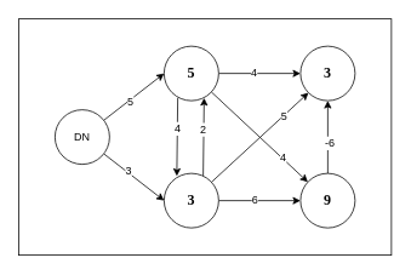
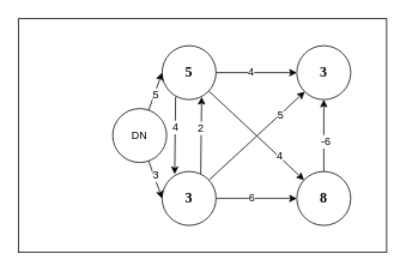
  <mxCell id="0" />
  <mxCell id="1" parent="0" />
  <mxCell id="2" value="" style="rounded=0;whiteSpace=wrap;html=1;" vertex="1" parent="1"><mxGeometry x="20" y="20" width="410" height="260" as="geometry" /></mxCell>
  <mxCell id="3" style="edgeStyle=none;rounded=0;orthogonalLoop=1;jettySize=auto;html=1;entryX=0;entryY=0.5;entryDx=0;entryDy=0;" edge="1" parent="1" source="7" target="15"><mxGeometry relative="1" as="geometry" /></mxCell>
  <mxCell id="4" value="4" style="text;html=1;resizable=0;points=[];align=center;verticalAlign=middle;labelBackgroundColor=#ffffff;" vertex="1" connectable="0" parent="3"><mxGeometry x="-0.161" y="-1" relative="1" as="geometry"><mxPoint y="-3" as="offset" /></mxGeometry></mxCell>
  <mxCell id="5" style="edgeStyle=none;rounded=0;orthogonalLoop=1;jettySize=auto;html=1;" edge="1" parent="1" source="7" target="18"><mxGeometry relative="1" as="geometry" /></mxCell>
  <mxCell id="6" value="4" style="text;html=1;resizable=0;points=[];align=center;verticalAlign=middle;labelBackgroundColor=#ffffff;" vertex="1" connectable="0" parent="5"><mxGeometry x="0.48" y="1" relative="1" as="geometry"><mxPoint as="offset" /></mxGeometry></mxCell>
  <mxCell id="7" value="&lt;p class=&quot;MsoNormal&quot;&gt;&lt;b&gt;&lt;span style=&quot;font-size: 12.0pt ; line-height: 115% ; font-family: &amp;#34;times new roman&amp;#34; , serif&quot;&gt;5&lt;/span&gt;&lt;/b&gt;&lt;/p&gt;" style="ellipse;whiteSpace=wrap;html=1;aspect=fixed;" vertex="1" parent="1"><mxGeometry x="180" y="50" width="60" height="60" as="geometry" /></mxCell>
  <mxCell id="8" style="edgeStyle=none;rounded=0;orthogonalLoop=1;jettySize=auto;html=1;" edge="1" parent="1" source="14" target="18"><mxGeometry relative="1" as="geometry" /></mxCell>
  <mxCell id="9" value="6" style="text;html=1;resizable=0;points=[];align=center;verticalAlign=middle;labelBackgroundColor=#ffffff;" vertex="1" connectable="0" parent="8"><mxGeometry x="-0.129" y="1" relative="1" as="geometry"><mxPoint as="offset" /></mxGeometry></mxCell>
  <mxCell id="10" style="edgeStyle=none;rounded=0;orthogonalLoop=1;jettySize=auto;html=1;entryX=0.75;entryY=0.983;entryDx=0;entryDy=0;entryPerimeter=0;exitX=0.733;exitY=0.083;exitDx=0;exitDy=0;exitPerimeter=0;" edge="1" parent="1"><mxGeometry relative="1" as="geometry"><mxPoint x="222.98" y="192.98" as="sourcePoint" /><mxPoint x="224" y="106.98" as="targetPoint" /></mxGeometry></mxCell>
  <mxCell id="11" value="2" style="text;html=1;resizable=0;points=[];align=center;verticalAlign=middle;labelBackgroundColor=#ffffff;" vertex="1" connectable="0" parent="10"><mxGeometry x="0.181" y="1" relative="1" as="geometry"><mxPoint as="offset" /></mxGeometry></mxCell>
  <mxCell id="12" style="edgeStyle=none;rounded=0;orthogonalLoop=1;jettySize=auto;html=1;entryX=0;entryY=1;entryDx=0;entryDy=0;" edge="1" parent="1" source="14" target="15"><mxGeometry relative="1" as="geometry" /></mxCell>
  <mxCell id="13" value="5" style="text;html=1;resizable=0;points=[];align=center;verticalAlign=middle;labelBackgroundColor=#ffffff;" vertex="1" connectable="0" parent="12"><mxGeometry x="0.488" relative="1" as="geometry"><mxPoint as="offset" /></mxGeometry></mxCell>
  <mxCell id="14" value="&lt;p class=&quot;MsoNormal&quot;&gt;&lt;b&gt;&lt;span style=&quot;font-size: 12.0pt ; line-height: 115% ; font-family: &amp;#34;times new roman&amp;#34; , serif&quot;&gt;3&lt;/span&gt;&lt;/b&gt;&lt;/p&gt;" style="ellipse;whiteSpace=wrap;html=1;aspect=fixed;" vertex="1" parent="1"><mxGeometry x="180" y="190" width="60" height="60" as="geometry" /></mxCell>
  <mxCell id="15" value="&lt;p class=&quot;MsoNormal&quot;&gt;&lt;b&gt;&lt;span style=&quot;font-size: 12.0pt ; line-height: 115% ; font-family: &amp;#34;times new roman&amp;#34; , serif&quot;&gt;3&lt;/span&gt;&lt;/b&gt;&lt;/p&gt;" style="ellipse;whiteSpace=wrap;html=1;aspect=fixed;" vertex="1" parent="1"><mxGeometry x="330" y="50" width="60" height="60" as="geometry" /></mxCell>
  <mxCell id="16" style="edgeStyle=none;rounded=0;orthogonalLoop=1;jettySize=auto;html=1;entryX=0.5;entryY=1;entryDx=0;entryDy=0;" edge="1" parent="1" source="18" target="15"><mxGeometry relative="1" as="geometry" /></mxCell>
  <mxCell id="17" value="-6" style="text;html=1;resizable=0;points=[];align=center;verticalAlign=middle;labelBackgroundColor=#ffffff;" vertex="1" connectable="0" parent="16"><mxGeometry x="-0.162" y="-1" relative="1" as="geometry"><mxPoint as="offset" /></mxGeometry></mxCell>
- <mxCell id="18" value="&lt;p class=&quot;MsoNormal&quot;&gt;&lt;b&gt;&lt;span style=&quot;font-size: 12.0pt ; line-height: 115% ; font-family: &amp;#34;times new roman&amp;#34; , serif&quot;&gt;9&lt;/span&gt;&lt;/b&gt;&lt;/p&gt;" style="ellipse;whiteSpace=wrap;html=1;aspect=fixed;" vertex="1" parent="1"><mxGeometry x="330" y="190" width="60" height="60" as="geometry" /></mxCell>
+ <mxCell id="18" value="&lt;p class=&quot;MsoNormal&quot;&gt;&lt;b&gt;&lt;span style=&quot;font-size: 12.0pt ; line-height: 115% ; font-family: &amp;#34;times new roman&amp;#34; , serif&quot;&gt;8&lt;/span&gt;&lt;/b&gt;&lt;/p&gt;" style="ellipse;whiteSpace=wrap;html=1;aspect=fixed;" vertex="1" parent="1"><mxGeometry x="330" y="190" width="60" height="60" as="geometry" /></mxCell>
  <mxCell id="19" style="rounded=0;orthogonalLoop=1;jettySize=auto;html=1;entryX=0;entryY=0.5;entryDx=0;entryDy=0;" edge="1" parent="1" source="23" target="7"><mxGeometry relative="1" as="geometry" /></mxCell>
  <mxCell id="20" value="5" style="text;html=1;resizable=0;points=[];align=center;verticalAlign=middle;labelBackgroundColor=#ffffff;" vertex="1" connectable="0" parent="19"><mxGeometry x="-0.154" y="-1" relative="1" as="geometry"><mxPoint as="offset" /></mxGeometry></mxCell>
  <mxCell id="21" style="edgeStyle=none;rounded=0;orthogonalLoop=1;jettySize=auto;html=1;entryX=0;entryY=0.5;entryDx=0;entryDy=0;" edge="1" parent="1" source="23" target="14"><mxGeometry relative="1" as="geometry" /></mxCell>
  <mxCell id="22" value="3" style="text;html=1;resizable=0;points=[];align=center;verticalAlign=middle;labelBackgroundColor=#ffffff;" vertex="1" connectable="0" parent="21"><mxGeometry x="-0.248" y="2" relative="1" as="geometry"><mxPoint as="offset" /></mxGeometry></mxCell>
- <mxCell id="23" value="DN" style="ellipse;whiteSpace=wrap;html=1;aspect=fixed;" vertex="1" parent="1"><mxGeometry x="60" y="120" width="60" height="60" as="geometry" /></mxCell>
+ <mxCell id="23" value="DN" style="ellipse;whiteSpace=wrap;html=1;aspect=fixed;" vertex="1" parent="1"><mxGeometry x="125" y="120" width="60" height="60" as="geometry" /></mxCell>
  <mxCell id="24" style="edgeStyle=none;rounded=0;orthogonalLoop=1;jettySize=auto;html=1;entryX=0.75;entryY=0.983;entryDx=0;entryDy=0;entryPerimeter=0;exitX=0.733;exitY=0.083;exitDx=0;exitDy=0;exitPerimeter=0;" edge="1" parent="1"><mxGeometry relative="1" as="geometry"><mxPoint x="195" y="106.98" as="sourcePoint" /><mxPoint x="193.98" y="192.98" as="targetPoint" /></mxGeometry></mxCell>
  <mxCell id="25" value="4" style="text;html=1;resizable=0;points=[];align=center;verticalAlign=middle;labelBackgroundColor=#ffffff;" vertex="1" connectable="0" parent="24"><mxGeometry x="-0.214" relative="1" as="geometry"><mxPoint as="offset" /></mxGeometry></mxCell>
